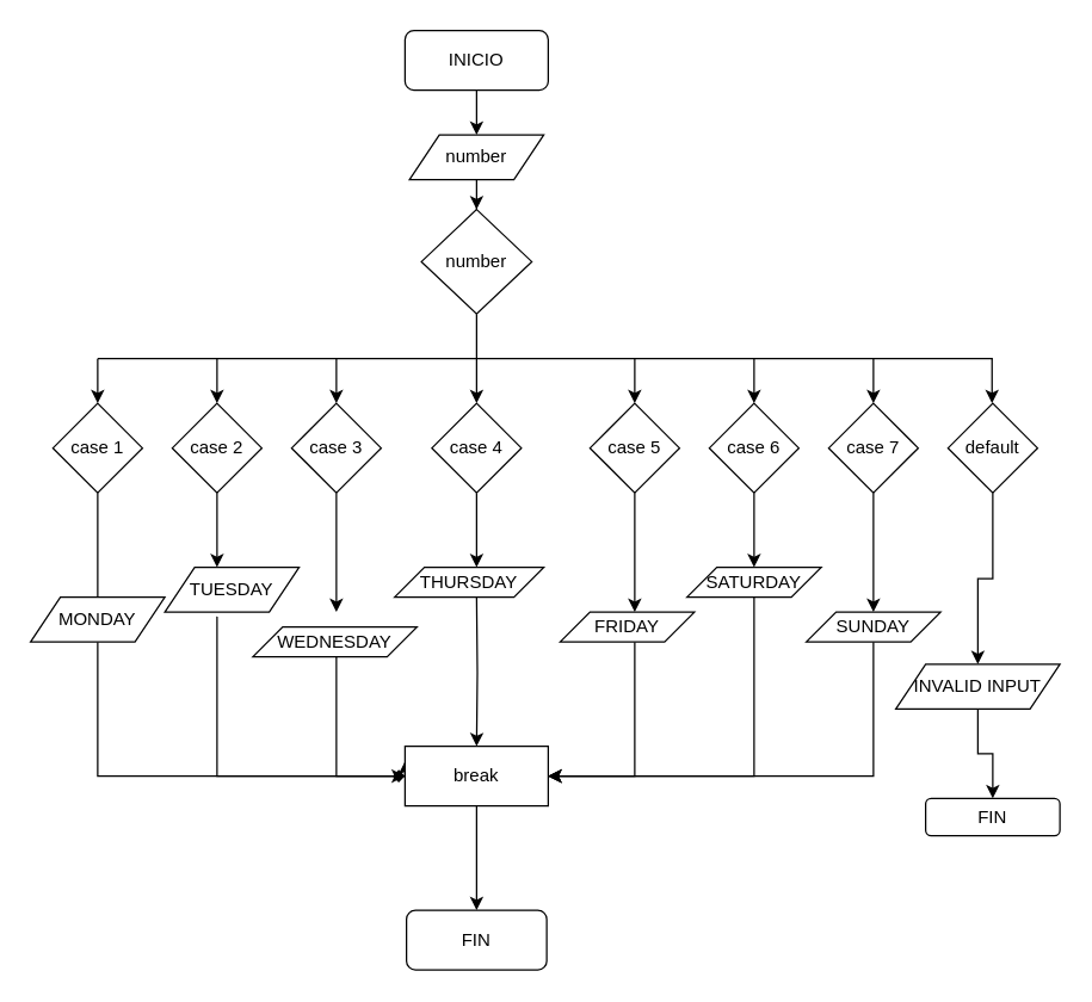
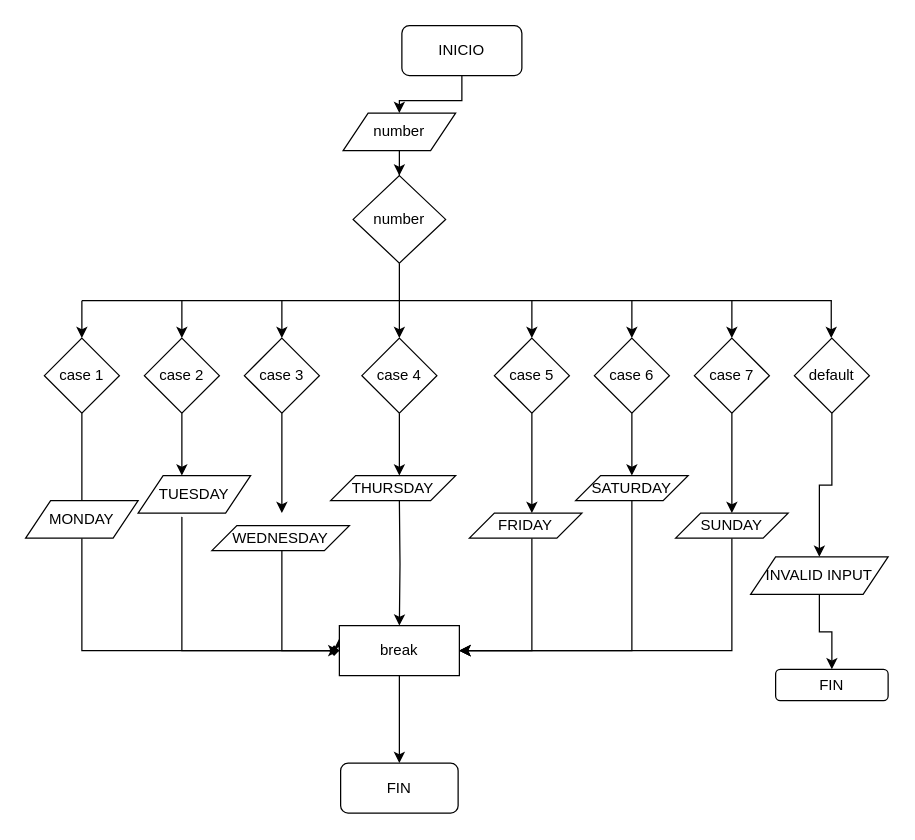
  <mxCell id="0" />
  <mxCell id="1" parent="0" />
  <mxCell id="2" value="" style="edgeStyle=orthogonalEdgeStyle;rounded=0;orthogonalLoop=1;jettySize=auto;html=1;" parent="1" source="3" target="37" edge="1"><mxGeometry relative="1" as="geometry" /></mxCell>
- <mxCell id="3" value="INICIO" style="rounded=1;whiteSpace=wrap;html=1;" parent="1" vertex="1"><mxGeometry x="271" y="20" width="96" height="40" as="geometry" /></mxCell>
+ <mxCell id="3" value="INICIO" style="rounded=1;whiteSpace=wrap;html=1;" parent="1" vertex="1"><mxGeometry x="321" y="20" width="96" height="40" as="geometry" /></mxCell>
  <mxCell id="4" value="" style="edgeStyle=orthogonalEdgeStyle;rounded=0;orthogonalLoop=1;jettySize=auto;html=1;" parent="1" source="5" edge="1"><mxGeometry relative="1" as="geometry"><mxPoint x="319" y="270" as="targetPoint" /></mxGeometry></mxCell>
  <mxCell id="5" value="number" style="rhombus;whiteSpace=wrap;html=1;" parent="1" vertex="1"><mxGeometry x="282" y="140" width="74" height="70" as="geometry" /></mxCell>
  <mxCell id="6" value="" style="endArrow=none;html=1;rounded=0;" parent="1" edge="1"><mxGeometry width="50" height="50" relative="1" as="geometry"><mxPoint x="65" y="240" as="sourcePoint" /><mxPoint x="665" y="240" as="targetPoint" /></mxGeometry></mxCell>
  <mxCell id="7" value="" style="endArrow=classic;html=1;rounded=0;" parent="1" edge="1"><mxGeometry width="50" height="50" relative="1" as="geometry"><mxPoint x="65" y="240" as="sourcePoint" /><mxPoint x="65" y="270" as="targetPoint" /></mxGeometry></mxCell>
  <mxCell id="8" value="" style="endArrow=classic;html=1;rounded=0;" parent="1" edge="1"><mxGeometry width="50" height="50" relative="1" as="geometry"><mxPoint x="145" y="240" as="sourcePoint" /><mxPoint x="145" y="270" as="targetPoint" /></mxGeometry></mxCell>
  <mxCell id="9" value="" style="endArrow=classic;html=1;rounded=0;" parent="1" edge="1"><mxGeometry width="50" height="50" relative="1" as="geometry"><mxPoint x="225" y="240" as="sourcePoint" /><mxPoint x="225" y="270" as="targetPoint" /></mxGeometry></mxCell>
  <mxCell id="10" value="" style="endArrow=classic;html=1;rounded=0;" parent="1" edge="1"><mxGeometry width="50" height="50" relative="1" as="geometry"><mxPoint x="425" y="240" as="sourcePoint" /><mxPoint x="425" y="270" as="targetPoint" /></mxGeometry></mxCell>
  <mxCell id="11" value="" style="endArrow=classic;html=1;rounded=0;" parent="1" edge="1"><mxGeometry width="50" height="50" relative="1" as="geometry"><mxPoint x="505" y="240" as="sourcePoint" /><mxPoint x="505" y="270" as="targetPoint" /></mxGeometry></mxCell>
  <mxCell id="12" value="" style="endArrow=classic;html=1;rounded=0;" parent="1" edge="1"><mxGeometry width="50" height="50" relative="1" as="geometry"><mxPoint x="585" y="240" as="sourcePoint" /><mxPoint x="585" y="270" as="targetPoint" /></mxGeometry></mxCell>
  <mxCell id="13" value="" style="edgeStyle=orthogonalEdgeStyle;rounded=0;orthogonalLoop=1;jettySize=auto;html=1;" parent="1" source="14" edge="1"><mxGeometry relative="1" as="geometry"><mxPoint x="65" y="410" as="targetPoint" /></mxGeometry></mxCell>
  <mxCell id="14" value="case 1" style="rhombus;whiteSpace=wrap;html=1;" parent="1" vertex="1"><mxGeometry x="35" y="270" width="60" height="60" as="geometry" /></mxCell>
  <mxCell id="15" value="" style="edgeStyle=orthogonalEdgeStyle;rounded=0;orthogonalLoop=1;jettySize=auto;html=1;" parent="1" source="16" edge="1"><mxGeometry relative="1" as="geometry"><mxPoint x="145" y="380" as="targetPoint" /></mxGeometry></mxCell>
  <mxCell id="16" value="case 2" style="rhombus;whiteSpace=wrap;html=1;" parent="1" vertex="1"><mxGeometry x="115" y="270" width="60" height="60" as="geometry" /></mxCell>
  <mxCell id="17" value="" style="edgeStyle=orthogonalEdgeStyle;rounded=0;orthogonalLoop=1;jettySize=auto;html=1;" parent="1" source="18" edge="1"><mxGeometry relative="1" as="geometry"><mxPoint x="225" y="410" as="targetPoint" /></mxGeometry></mxCell>
  <mxCell id="18" value="case 3" style="rhombus;whiteSpace=wrap;html=1;" parent="1" vertex="1"><mxGeometry x="195" y="270" width="60" height="60" as="geometry" /></mxCell>
  <mxCell id="19" value="" style="edgeStyle=orthogonalEdgeStyle;rounded=0;orthogonalLoop=1;jettySize=auto;html=1;" parent="1" source="20" edge="1"><mxGeometry relative="1" as="geometry"><mxPoint x="319" y="380" as="targetPoint" /></mxGeometry></mxCell>
  <mxCell id="20" value="case 4" style="rhombus;whiteSpace=wrap;html=1;" parent="1" vertex="1"><mxGeometry x="289" y="270" width="60" height="60" as="geometry" /></mxCell>
  <mxCell id="21" value="" style="edgeStyle=orthogonalEdgeStyle;rounded=0;orthogonalLoop=1;jettySize=auto;html=1;" parent="1" source="22" edge="1"><mxGeometry relative="1" as="geometry"><mxPoint x="425" y="410" as="targetPoint" /></mxGeometry></mxCell>
  <mxCell id="22" value="case 5" style="rhombus;whiteSpace=wrap;html=1;" parent="1" vertex="1"><mxGeometry x="395" y="270" width="60" height="60" as="geometry" /></mxCell>
  <mxCell id="23" value="" style="edgeStyle=orthogonalEdgeStyle;rounded=0;orthogonalLoop=1;jettySize=auto;html=1;" parent="1" source="24" edge="1"><mxGeometry relative="1" as="geometry"><mxPoint x="505" y="380" as="targetPoint" /></mxGeometry></mxCell>
  <mxCell id="24" value="case 6" style="rhombus;whiteSpace=wrap;html=1;" parent="1" vertex="1"><mxGeometry x="475" y="270" width="60" height="60" as="geometry" /></mxCell>
  <mxCell id="25" value="" style="edgeStyle=orthogonalEdgeStyle;rounded=0;orthogonalLoop=1;jettySize=auto;html=1;" parent="1" source="26" edge="1"><mxGeometry relative="1" as="geometry"><mxPoint x="585" y="410" as="targetPoint" /></mxGeometry></mxCell>
  <mxCell id="26" value="case 7" style="rhombus;whiteSpace=wrap;html=1;" parent="1" vertex="1"><mxGeometry x="555" y="270" width="60" height="60" as="geometry" /></mxCell>
  <mxCell id="27" value="" style="edgeStyle=orthogonalEdgeStyle;rounded=0;orthogonalLoop=1;jettySize=auto;html=1;entryX=0;entryY=0.25;entryDx=0;entryDy=0;" parent="1" target="35" edge="1"><mxGeometry relative="1" as="geometry"><mxPoint x="65" y="520" as="targetPoint" /><Array as="points"><mxPoint x="65" y="520" /><mxPoint x="271" y="520" /></Array><mxPoint x="65" y="430" as="sourcePoint" /></mxGeometry></mxCell>
  <mxCell id="28" value="" style="edgeStyle=orthogonalEdgeStyle;rounded=0;orthogonalLoop=1;jettySize=auto;html=1;exitX=0.389;exitY=1.1;exitDx=0;exitDy=0;exitPerimeter=0;endArrow=diamond;" parent="1" source="45" target="35" edge="1"><mxGeometry relative="1" as="geometry"><mxPoint x="145" y="490" as="targetPoint" /><Array as="points"><mxPoint x="145" y="520" /></Array><mxPoint x="145" y="420" as="sourcePoint" /></mxGeometry></mxCell>
  <mxCell id="29" value="" style="edgeStyle=orthogonalEdgeStyle;rounded=0;orthogonalLoop=1;jettySize=auto;html=1;entryX=0;entryY=0.5;entryDx=0;entryDy=0;" parent="1" target="35" edge="1"><mxGeometry relative="1" as="geometry"><mxPoint x="225" y="520" as="targetPoint" /><Array as="points"><mxPoint x="225" y="520" /></Array><mxPoint x="225" y="430" as="sourcePoint" /></mxGeometry></mxCell>
  <mxCell id="30" value="" style="edgeStyle=orthogonalEdgeStyle;rounded=0;orthogonalLoop=1;jettySize=auto;html=1;" parent="1" target="35" edge="1"><mxGeometry relative="1" as="geometry"><mxPoint x="319" y="400" as="sourcePoint" /></mxGeometry></mxCell>
  <mxCell id="31" value="" style="edgeStyle=orthogonalEdgeStyle;rounded=0;orthogonalLoop=1;jettySize=auto;html=1;entryX=1;entryY=0.5;entryDx=0;entryDy=0;" parent="1" target="35" edge="1"><mxGeometry relative="1" as="geometry"><mxPoint x="425" y="520" as="targetPoint" /><Array as="points"><mxPoint x="425" y="520" /></Array><mxPoint x="425" y="430" as="sourcePoint" /></mxGeometry></mxCell>
  <mxCell id="32" value="" style="edgeStyle=orthogonalEdgeStyle;rounded=0;orthogonalLoop=1;jettySize=auto;html=1;" parent="1" target="35" edge="1"><mxGeometry relative="1" as="geometry"><mxPoint x="505" y="490" as="targetPoint" /><Array as="points"><mxPoint x="505" y="520" /></Array><mxPoint x="505" y="400" as="sourcePoint" /></mxGeometry></mxCell>
  <mxCell id="33" value="" style="edgeStyle=orthogonalEdgeStyle;rounded=0;orthogonalLoop=1;jettySize=auto;html=1;" parent="1" target="35" edge="1"><mxGeometry relative="1" as="geometry"><mxPoint x="585" y="430" as="sourcePoint" /><mxPoint x="585" y="520" as="targetPoint" /><Array as="points"><mxPoint x="585" y="520" /></Array></mxGeometry></mxCell>
  <mxCell id="34" value="" style="edgeStyle=orthogonalEdgeStyle;rounded=0;orthogonalLoop=1;jettySize=auto;html=1;" parent="1" source="35" target="38" edge="1"><mxGeometry relative="1" as="geometry" /></mxCell>
  <mxCell id="35" value="break" style="whiteSpace=wrap;html=1;" parent="1" vertex="1"><mxGeometry x="271" y="500" width="96" height="40" as="geometry" /></mxCell>
  <mxCell id="36" value="" style="edgeStyle=orthogonalEdgeStyle;rounded=0;orthogonalLoop=1;jettySize=auto;html=1;" parent="1" source="37" target="5" edge="1"><mxGeometry relative="1" as="geometry" /></mxCell>
  <mxCell id="37" value="number" style="shape=parallelogram;perimeter=parallelogramPerimeter;whiteSpace=wrap;html=1;fixedSize=1;" parent="1" vertex="1"><mxGeometry x="274" y="90" width="90" height="30" as="geometry" /></mxCell>
  <mxCell id="38" value="FIN" style="rounded=1;whiteSpace=wrap;html=1;" parent="1" vertex="1"><mxGeometry x="272" y="610" width="94" height="40" as="geometry" /></mxCell>
  <mxCell id="39" value="" style="edgeStyle=orthogonalEdgeStyle;rounded=0;orthogonalLoop=1;jettySize=auto;html=1;" parent="1" source="40" target="44" edge="1"><mxGeometry relative="1" as="geometry" /></mxCell>
  <mxCell id="40" value="default" style="rhombus;whiteSpace=wrap;html=1;" parent="1" vertex="1"><mxGeometry x="635" y="270" width="60" height="60" as="geometry" /></mxCell>
  <mxCell id="41" value="MONDAY" style="shape=parallelogram;perimeter=parallelogramPerimeter;whiteSpace=wrap;html=1;fixedSize=1;" parent="1" vertex="1"><mxGeometry x="20" y="400" width="90" height="30" as="geometry" /></mxCell>
  <mxCell id="42" value="" style="endArrow=classic;html=1;rounded=0;" parent="1" edge="1"><mxGeometry width="50" height="50" relative="1" as="geometry"><mxPoint x="664.5" y="240" as="sourcePoint" /><mxPoint x="664.5" y="270" as="targetPoint" /></mxGeometry></mxCell>
  <mxCell id="43" value="" style="edgeStyle=orthogonalEdgeStyle;rounded=0;orthogonalLoop=1;jettySize=auto;html=1;" parent="1" source="44" target="51" edge="1"><mxGeometry relative="1" as="geometry" /></mxCell>
  <mxCell id="44" value="INVALID INPUT" style="shape=parallelogram;perimeter=parallelogramPerimeter;whiteSpace=wrap;html=1;fixedSize=1;" parent="1" vertex="1"><mxGeometry x="600" y="445" width="110" height="30" as="geometry" /></mxCell>
  <mxCell id="45" value="TUESDAY" style="shape=parallelogram;perimeter=parallelogramPerimeter;whiteSpace=wrap;html=1;fixedSize=1;" parent="1" vertex="1"><mxGeometry x="110" y="380" width="90" height="30" as="geometry" /></mxCell>
  <mxCell id="46" value="WEDNESDAY" style="shape=parallelogram;perimeter=parallelogramPerimeter;whiteSpace=wrap;html=1;fixedSize=1;" parent="1" vertex="1"><mxGeometry x="169" y="420" width="110" height="20" as="geometry" /></mxCell>
  <mxCell id="47" value="THURSDAY" style="shape=parallelogram;perimeter=parallelogramPerimeter;whiteSpace=wrap;html=1;fixedSize=1;" parent="1" vertex="1"><mxGeometry x="264" y="380" width="100" height="20" as="geometry" /></mxCell>
  <mxCell id="48" value="FRIDAY" style="shape=parallelogram;perimeter=parallelogramPerimeter;whiteSpace=wrap;html=1;fixedSize=1;" parent="1" vertex="1"><mxGeometry x="375" y="410" width="90" height="20" as="geometry" /></mxCell>
  <mxCell id="49" value="SATURDAY" style="shape=parallelogram;perimeter=parallelogramPerimeter;whiteSpace=wrap;html=1;fixedSize=1;" parent="1" vertex="1"><mxGeometry x="460" y="380" width="90" height="20" as="geometry" /></mxCell>
  <mxCell id="50" value="SUNDAY" style="shape=parallelogram;perimeter=parallelogramPerimeter;whiteSpace=wrap;html=1;fixedSize=1;" parent="1" vertex="1"><mxGeometry x="540" y="410" width="90" height="20" as="geometry" /></mxCell>
  <mxCell id="51" value="FIN" style="rounded=1;whiteSpace=wrap;html=1;" parent="1" vertex="1"><mxGeometry x="620" y="535" width="90" height="25" as="geometry" /></mxCell>
